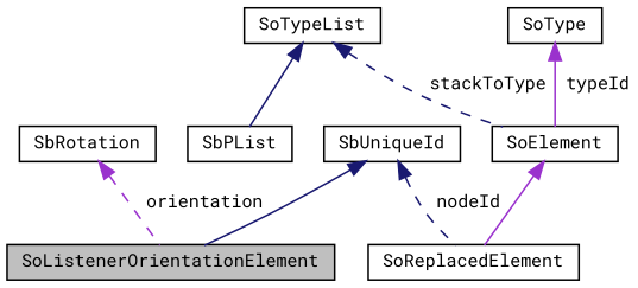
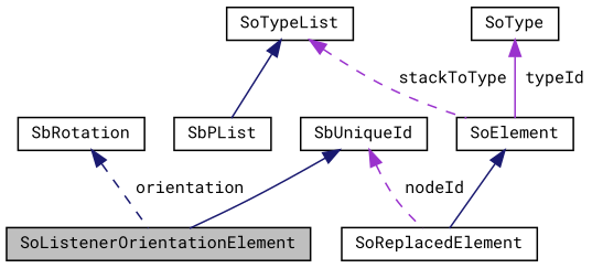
  digraph {
    fontname="Roboto Mono"
    node [color=black fillcolor=white fontname="Roboto Mono" fontsize=10 shape=record style=filled]
    edge [color=darkorchid3 dir=back fontname="Roboto Mono" fontsize=10 labelfontname=Helvetica labelfontsize=10 style=solid]
    n1 [fillcolor=grey75 fontcolor=black height=0.2 label=SoListenerOrientationElement width=0.4]
    n2 [height=0.2 label=SoReplacedElement width=0.4]
    n3 [height=0.2 label=SoElement width=0.4]
    n4 [height=0.2 label=SoTypeList width=0.4]
    n5 [height=0.2 label=SbPList width=0.4]
    n6 [height=0.2 label=SoType width=0.4]
    n7 [height=0.2 label=SbUniqueId width=0.4]
    n8 [height=0.2 label=SbRotation width=0.4]
-   n3 -> n2
-   n4 -> n3 [color=midnightblue label=" stackToType" style=dashed]
+   n3 -> n2 [color=midnightblue]
+   n4 -> n3 [label=" stackToType" style=dashed]
    n4 -> n5 [color=midnightblue]
    n6 -> n3 [label=" typeId"]
    n7 -> n1 [color=midnightblue]
-   n7 -> n2 [color=midnightblue label=" nodeId" style=dashed]
-   n8 -> n1 [label=" orientation" style=dashed]
+   n7 -> n2 [label=" nodeId" style=dashed]
+   n8 -> n1 [color=midnightblue label=" orientation" style=dashed]
  }
